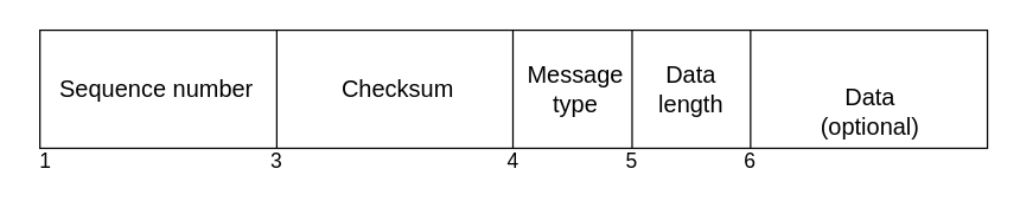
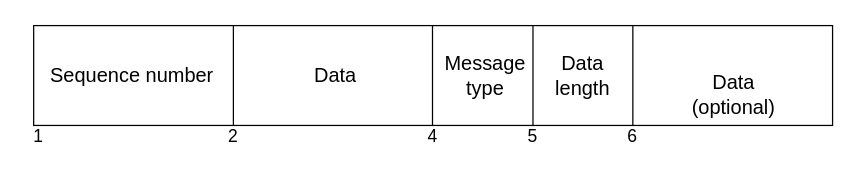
  <mxCell id="0" />
  <mxCell id="1" parent="0" />
  <mxCell id="2" value="" style="rounded=0;whiteSpace=wrap;html=1;" vertex="1" parent="1"><mxGeometry x="26" width="640" height="80" as="geometry" y="20" /></mxCell>
  <mxCell id="3" value="" style="endArrow=none;html=1;rounded=0;" edge="1" parent="1"><mxGeometry width="50" height="50" relative="1" as="geometry"><mxPoint x="186" y="100" as="sourcePoint" /><mxPoint x="186" as="targetPoint" y="20" /></mxGeometry></mxCell>
  <mxCell id="4" value="" style="endArrow=none;html=1;rounded=0;" edge="1" parent="1"><mxGeometry width="50" height="50" relative="1" as="geometry"><mxPoint x="345.5" y="100" as="sourcePoint" /><mxPoint x="345.5" as="targetPoint" y="20" /></mxGeometry></mxCell>
  <mxCell id="5" value="" style="endArrow=none;html=1;rounded=0;" edge="1" parent="1"><mxGeometry width="50" height="50" relative="1" as="geometry"><mxPoint x="426" y="100" as="sourcePoint" /><mxPoint x="426" as="targetPoint" y="20" /></mxGeometry></mxCell>
  <mxCell id="6" value="" style="endArrow=none;html=1;rounded=0;" edge="1" parent="1"><mxGeometry width="50" height="50" relative="1" as="geometry"><mxPoint x="506" y="100" as="sourcePoint" /><mxPoint x="506" as="targetPoint" y="20" /></mxGeometry></mxCell>
  <mxCell id="7" value="&lt;font style=&quot;font-size: 16px;&quot;&gt;Sequence number&lt;/font&gt;" style="text;html=1;strokeColor=none;fillColor=none;align=center;verticalAlign=middle;whiteSpace=wrap;rounded=0;" vertex="1" parent="1"><mxGeometry x="20" y="45" width="170" height="30" as="geometry" /></mxCell>
- <mxCell id="8" value="&lt;font style=&quot;font-size: 16px;&quot;&gt;Checksum&lt;/font&gt;" style="text;html=1;strokeColor=none;fillColor=none;align=center;verticalAlign=middle;whiteSpace=wrap;rounded=0;" vertex="1" parent="1"><mxGeometry x="183" y="45" width="170" height="30" as="geometry" /></mxCell>
+ <mxCell id="8" value="&lt;font style=&quot;font-size: 16px;&quot;&gt;Data&lt;/font&gt;" style="text;html=1;strokeColor=none;fillColor=none;align=center;verticalAlign=middle;whiteSpace=wrap;rounded=0;" vertex="1" parent="1"><mxGeometry x="183" y="45" width="170" height="30" as="geometry" /></mxCell>
  <mxCell id="9" value="&lt;font style=&quot;font-size: 16px;&quot;&gt;Message type&lt;/font&gt;" style="text;html=1;strokeColor=none;fillColor=none;align=center;verticalAlign=middle;whiteSpace=wrap;rounded=0;" vertex="1" parent="1"><mxGeometry x="348" y="45" width="80" height="30" as="geometry" /></mxCell>
  <mxCell id="10" value="&lt;font style=&quot;font-size: 16px;&quot;&gt;Data length&lt;/font&gt;" style="text;html=1;strokeColor=none;fillColor=none;align=center;verticalAlign=middle;whiteSpace=wrap;rounded=0;" vertex="1" parent="1"><mxGeometry x="426" y="45" width="80" height="30" as="geometry" /></mxCell>
  <mxCell id="11" value="&lt;font style=&quot;font-size: 16px;&quot;&gt;Data&lt;br&gt;(optional)&lt;br&gt;&lt;/font&gt;" style="text;html=1;strokeColor=none;fillColor=none;align=center;verticalAlign=middle;whiteSpace=wrap;rounded=0;" vertex="1" parent="1"><mxGeometry x="547" y="60" width="80" height="30" as="geometry" /></mxCell>
  <mxCell id="12" value="&lt;font style=&quot;font-size: 14px;&quot;&gt;1&lt;/font&gt;" style="text;html=1;strokeColor=none;fillColor=none;align=center;verticalAlign=middle;whiteSpace=wrap;rounded=0;fontSize=18;" vertex="1" parent="1"><mxGeometry x="20" y="93" width="20" height="30" as="geometry" /></mxCell>
- <mxCell id="13" value="&lt;font style=&quot;font-size: 14px;&quot;&gt;3&lt;/font&gt;" style="text;html=1;strokeColor=none;fillColor=none;align=center;verticalAlign=middle;whiteSpace=wrap;rounded=0;fontSize=18;" vertex="1" parent="1"><mxGeometry x="176" y="93" width="20" height="30" as="geometry" /></mxCell>
+ <mxCell id="13" value="&lt;font style=&quot;font-size: 14px;&quot;&gt;2&lt;/font&gt;" style="text;html=1;strokeColor=none;fillColor=none;align=center;verticalAlign=middle;whiteSpace=wrap;rounded=0;fontSize=18;" vertex="1" parent="1"><mxGeometry x="176" y="93" width="20" height="30" as="geometry" /></mxCell>
  <mxCell id="14" value="&lt;font style=&quot;font-size: 14px;&quot;&gt;4&lt;/font&gt;" style="text;html=1;strokeColor=none;fillColor=none;align=center;verticalAlign=middle;whiteSpace=wrap;rounded=0;fontSize=18;" vertex="1" parent="1"><mxGeometry x="336" y="93" width="20" height="30" as="geometry" /></mxCell>
  <mxCell id="15" value="&lt;font style=&quot;font-size: 14px;&quot;&gt;5&lt;/font&gt;" style="text;html=1;strokeColor=none;fillColor=none;align=center;verticalAlign=middle;whiteSpace=wrap;rounded=0;fontSize=18;" vertex="1" parent="1"><mxGeometry x="416" y="93" width="20" height="30" as="geometry" /></mxCell>
  <mxCell id="16" value="&lt;font style=&quot;font-size: 14px;&quot;&gt;6&lt;/font&gt;" style="text;html=1;strokeColor=none;fillColor=none;align=center;verticalAlign=middle;whiteSpace=wrap;rounded=0;fontSize=18;" vertex="1" parent="1"><mxGeometry x="496" y="93" width="20" height="30" as="geometry" /></mxCell>
